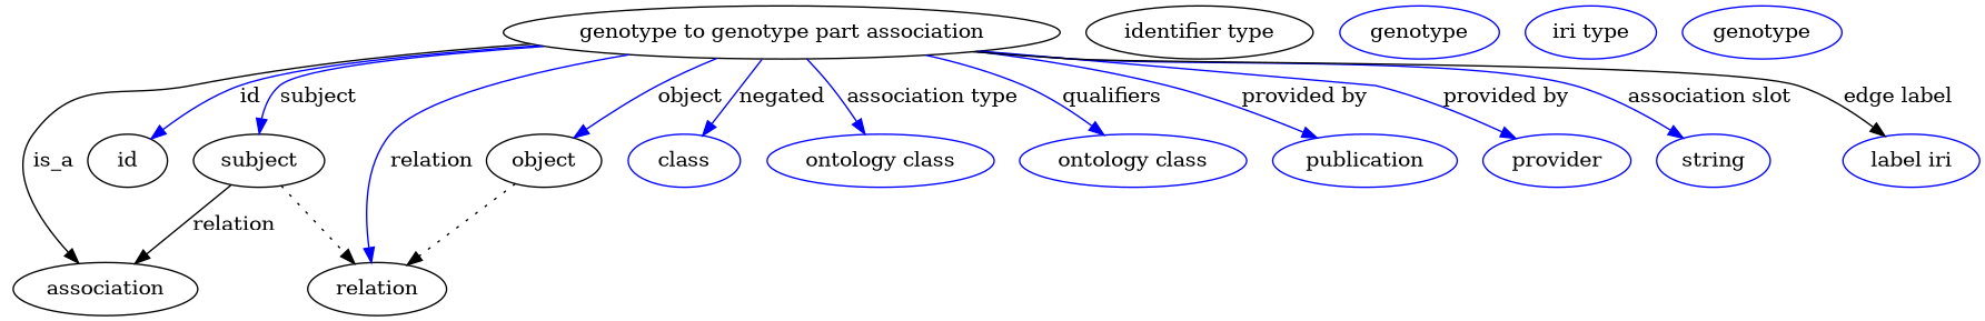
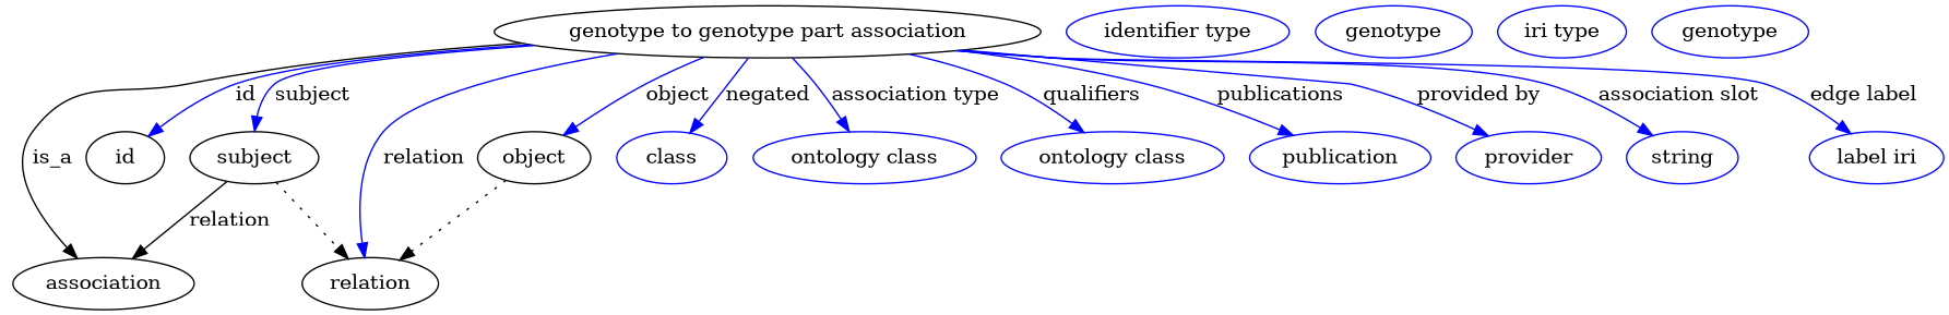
  digraph {
    node [color=blue]
    edge [color=blue style=solid]
    n1 [height=0.5 label="genotype to genotype part association" width=3.9918 color=""]
    association [height=0.5 width=1.3723 color=""]
    id [height=0.5 width=0.75 color=""]
    subject [height=0.5 width=0.97656 color=""]
    relation [height=0.5 width=1.031 color=""]
    object [height=0.5 width=0.88096 color=""]
    n7 [height=0.5 label=class width=1.0584]
    n8 [height=0.5 label="ontology class" width=1.6931]
    n9 [height=0.5 label="ontology class" width=1.6931]
    n10 [height=0.5 label=publication width=1.3859]
    n11 [height=0.5 label=provider width=1.1129]
    n12 [height=0.5 label=string width=0.8403]
    n13 [height=0.5 label="label iri" width=1.2425]
-   n14 [color=black height=0.5 label="identifier type" width=1.652]
+   n14 [height=0.5 label="identifier type" width=1.652]
    n15 [height=0.5 label=genotype width=1.1812]
    n16 [height=0.5 label="iri type" width=0.9834]
    n17 [height=0.5 label=genotype width=1.1812]
    n1 -> association [label=is_a color="" style=""]
    n1 -> id [label=id]
    n1 -> subject [label=subject]
    n1 -> relation [label=relation]
    n1 -> object [label=object]
    n1 -> n7 [label=negated]
    n1 -> n8 [label="association type"]
    n1 -> n9 [label=qualifiers]
-   n1 -> n10 [label="provided by"]
+   n1 -> n10 [label=publications]
    n1 -> n11 [label="provided by"]
    n1 -> n12 [label="association slot"]
-   n1 -> n13 [color=black label="edge label"]
+   n1 -> n13 [label="edge label"]
    subject -> association [label=relation color="" style=""]
    subject -> relation [style=dotted color=""]
    object -> relation [style=dotted color=""]
  }
